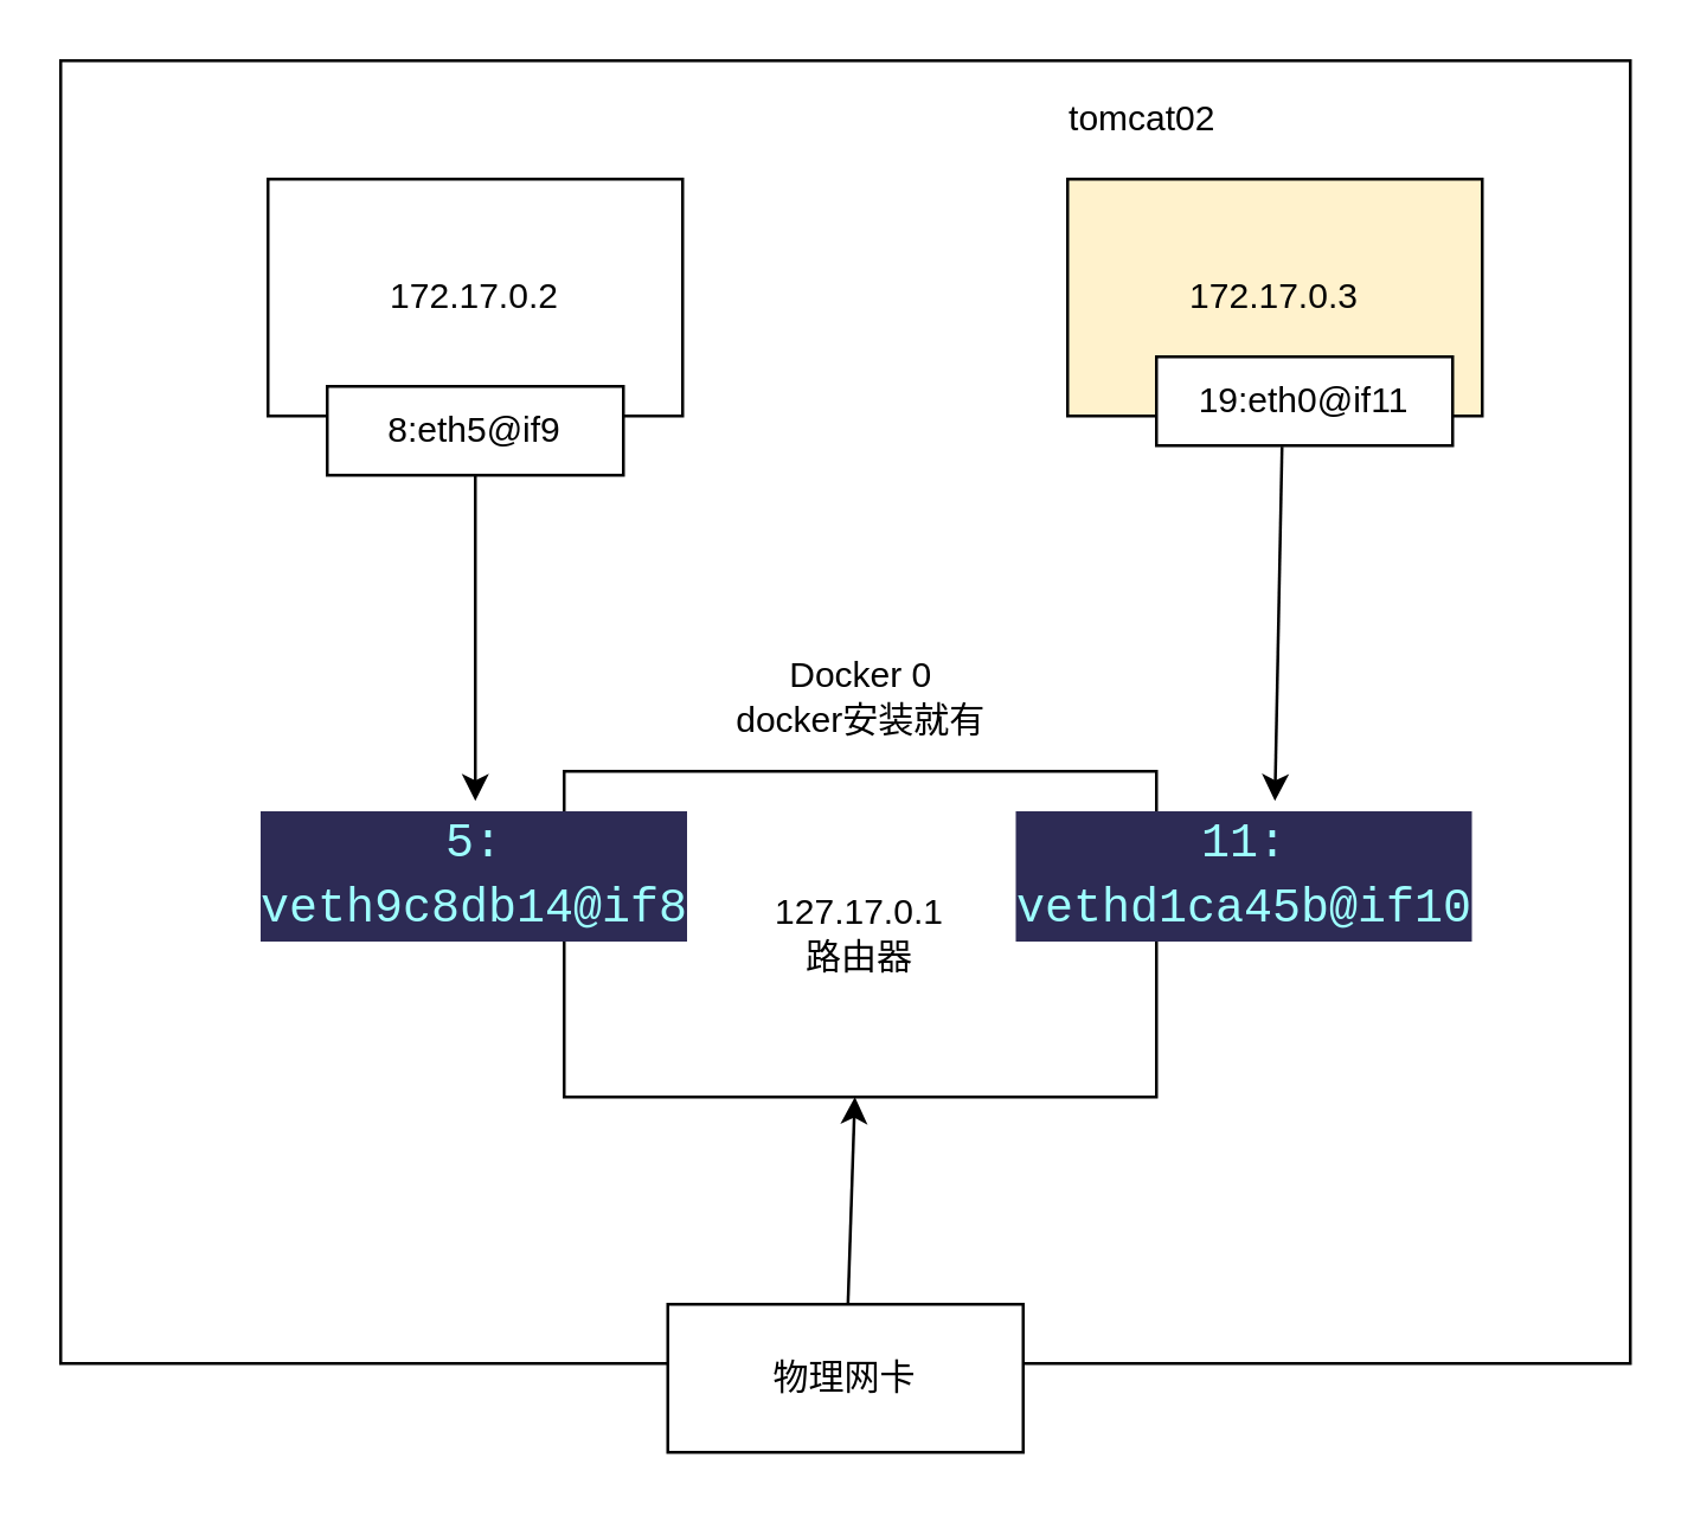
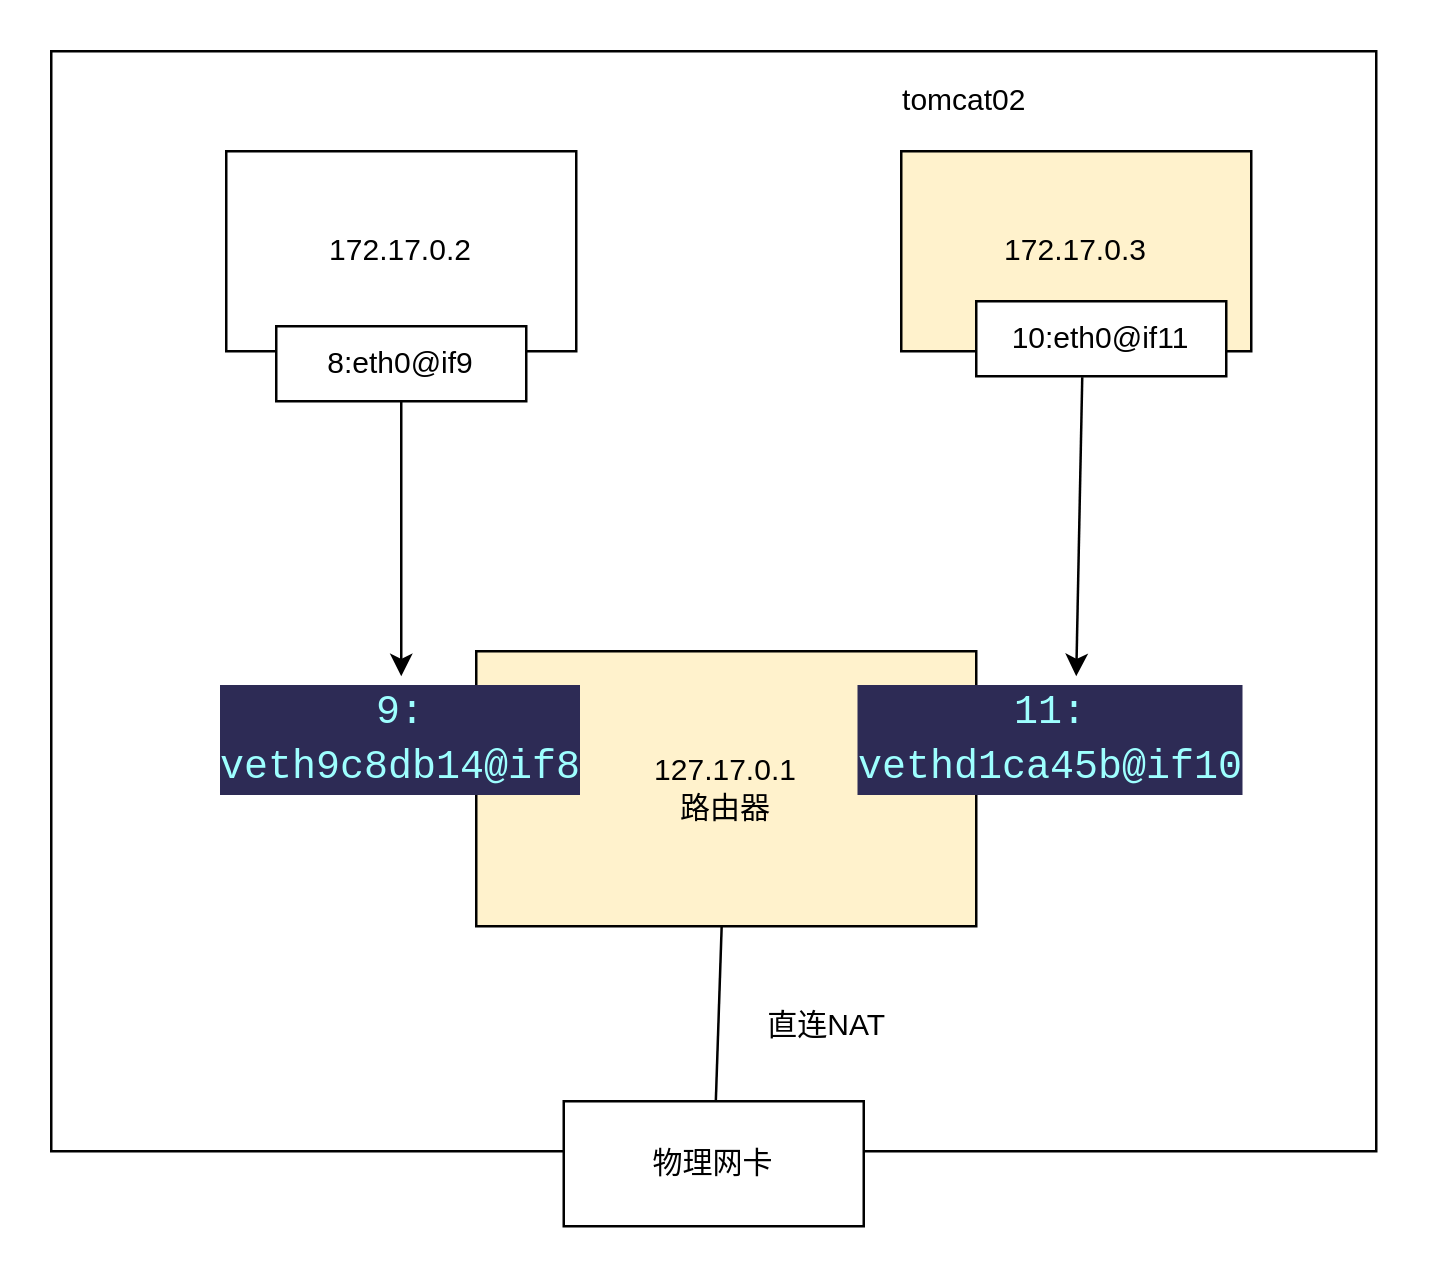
  <mxCell id="0" />
  <mxCell id="1" parent="0" />
  <mxCell id="2" value="" style="rounded=0;whiteSpace=wrap;html=1;" vertex="1" parent="1"><mxGeometry x="20" y="20" width="530" height="440" as="geometry" /></mxCell>
- <mxCell id="3" value="127.17.0.1&lt;br&gt;路由器" style="rounded=0;whiteSpace=wrap;html=1;" vertex="1" parent="1"><mxGeometry x="190" y="260" width="200" height="110" as="geometry" /></mxCell>
+ <mxCell id="3" value="127.17.0.1&lt;br&gt;路由器" style="rounded=0;whiteSpace=wrap;html=1;fillColor=#fff2cc;" vertex="1" parent="1"><mxGeometry x="190" y="260" width="200" height="110" as="geometry" /></mxCell>
  <mxCell id="4" value="172.17.0.2" style="rounded=0;whiteSpace=wrap;html=1;" vertex="1" parent="1"><mxGeometry x="90" y="60" width="140" height="80" as="geometry" /></mxCell>
  <mxCell id="5" value="172.17.0.3" style="rounded=0;whiteSpace=wrap;html=1;fillColor=#fff2cc;" vertex="1" parent="1"><mxGeometry x="360" y="60" width="140" height="80" as="geometry" /></mxCell>
  <mxCell id="6" value="tomcat02" style="text;html=1;align=center;verticalAlign=middle;resizable=0;points=[];autosize=1;strokeColor=none;fillColor=none;" vertex="1" parent="1"><mxGeometry x="350" y="30" width="70" height="20" as="geometry" /></mxCell>
  <mxCell id="7" value="" style="edgeStyle=none;html=1;" edge="1" source="8" parent="1"><mxGeometry relative="1" as="geometry"><mxPoint x="160" y="270" as="targetPoint" /></mxGeometry></mxCell>
- <mxCell id="8" value="8:eth5@if9" style="rounded=0;whiteSpace=wrap;html=1;" vertex="1" parent="1"><mxGeometry x="110" y="130" width="100" height="30" as="geometry" /></mxCell>
- <mxCell id="9" value="19:eth0@if11" style="rounded=0;whiteSpace=wrap;html=1;" vertex="1" parent="1"><mxGeometry x="390" y="120" width="100" height="30" as="geometry" /></mxCell>
- <mxCell id="10" value="&lt;div style=&quot;color: rgb(255 , 255 , 255) ; background-color: rgb(45 , 43 , 85) ; font-family: &amp;#34;consolas&amp;#34; , &amp;#34;courier new&amp;#34; , monospace ; font-size: 16px ; line-height: 22px&quot;&gt;&lt;span style=&quot;color: #9effff&quot;&gt;5: veth9c8db14@if8&lt;/span&gt;&lt;/div&gt;" style="rounded=0;whiteSpace=wrap;html=1;" vertex="1" parent="1"><mxGeometry x="110" y="280" width="100" height="30" as="geometry" /></mxCell>
+ <mxCell id="8" value="8:eth0@if9" style="rounded=0;whiteSpace=wrap;html=1;" vertex="1" parent="1"><mxGeometry x="110" y="130" width="100" height="30" as="geometry" /></mxCell>
+ <mxCell id="9" value="10:eth0@if11" style="rounded=0;whiteSpace=wrap;html=1;" vertex="1" parent="1"><mxGeometry x="390" y="120" width="100" height="30" as="geometry" /></mxCell>
+ <mxCell id="10" value="&lt;div style=&quot;color: rgb(255 , 255 , 255) ; background-color: rgb(45 , 43 , 85) ; font-family: &amp;#34;consolas&amp;#34; , &amp;#34;courier new&amp;#34; , monospace ; font-size: 16px ; line-height: 22px&quot;&gt;&lt;span style=&quot;color: #9effff&quot;&gt;9: veth9c8db14@if8&lt;/span&gt;&lt;/div&gt;" style="rounded=0;whiteSpace=wrap;html=1;" vertex="1" parent="1"><mxGeometry x="110" y="280" width="100" height="30" as="geometry" /></mxCell>
  <mxCell id="11" value="&lt;div style=&quot;color: rgb(255 , 255 , 255) ; background-color: rgb(45 , 43 , 85) ; font-family: &amp;#34;consolas&amp;#34; , &amp;#34;courier new&amp;#34; , monospace ; font-size: 16px ; line-height: 22px&quot;&gt;&lt;span style=&quot;color: #9effff&quot;&gt;11: vethd1ca45b@if10&lt;/span&gt;&lt;/div&gt;" style="rounded=0;whiteSpace=wrap;html=1;" vertex="1" parent="1"><mxGeometry x="370" y="280" width="100" height="30" as="geometry" /></mxCell>
  <mxCell id="12" value="" style="endArrow=classic;html=1;exitX=0.424;exitY=1.013;exitDx=0;exitDy=0;exitPerimeter=0;" edge="1" source="9" parent="1"><mxGeometry width="50" height="50" relative="1" as="geometry"><mxPoint x="280" y="160" as="sourcePoint" /><mxPoint x="430" y="270" as="targetPoint" /></mxGeometry></mxCell>
- <mxCell id="13" value="Docker 0&lt;br&gt;docker安装就有" style="text;html=1;align=center;verticalAlign=middle;resizable=0;points=[];autosize=1;strokeColor=none;fillColor=none;" vertex="1" parent="1"><mxGeometry x="240" y="220" width="100" height="30" as="geometry" /></mxCell>
- <mxCell id="14" value="" style="edgeStyle=none;html=1;" edge="1" parent="1" source="15" target="3"><mxGeometry relative="1" as="geometry" /></mxCell>
+ <mxCell id="14" value="" style="edgeStyle=none;html=1;endArrow=none;" edge="1" parent="1" source="15" target="3"><mxGeometry relative="1" as="geometry" /></mxCell>
  <mxCell id="15" value="物理网卡" style="rounded=0;whiteSpace=wrap;html=1;" vertex="1" parent="1"><mxGeometry x="225" y="440" width="120" height="50" as="geometry" /></mxCell>
+ <mxCell id="16" value="直连NAT" style="text;html=1;align=center;verticalAlign=middle;resizable=0;points=[];autosize=1;strokeColor=none;fillColor=none;" vertex="1" parent="1"><mxGeometry x="300" y="400" width="60" height="20" as="geometry" /></mxCell>
